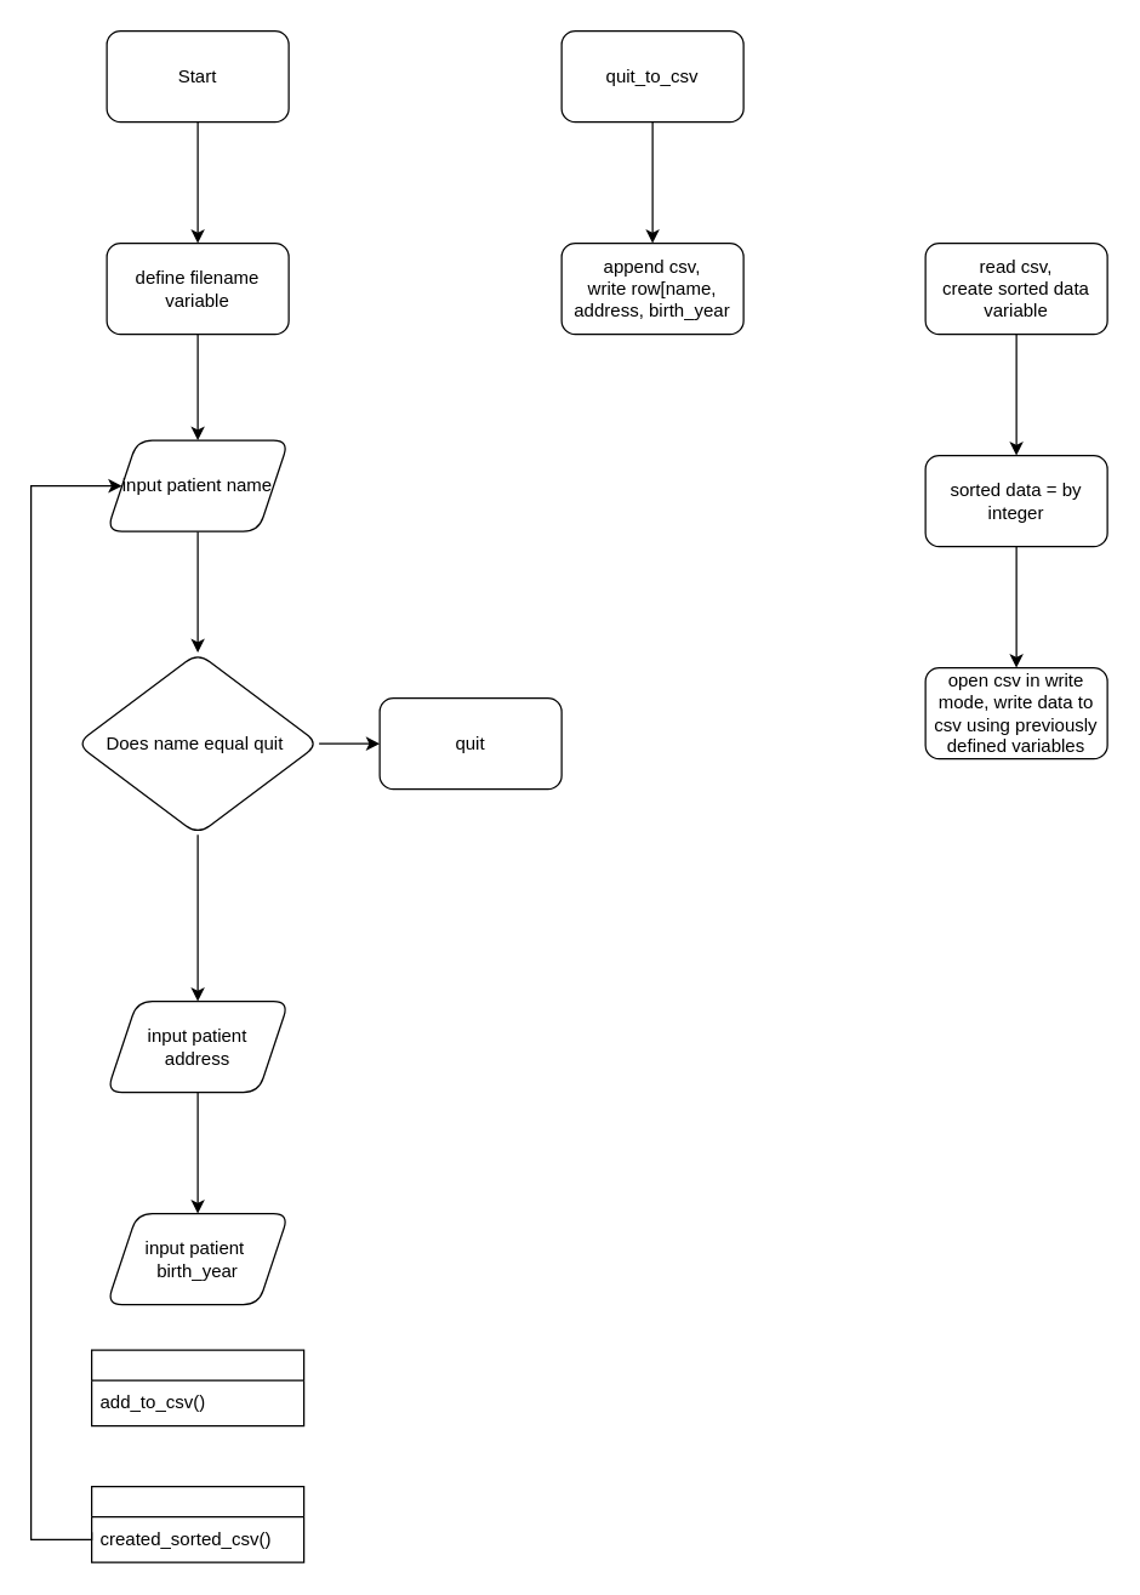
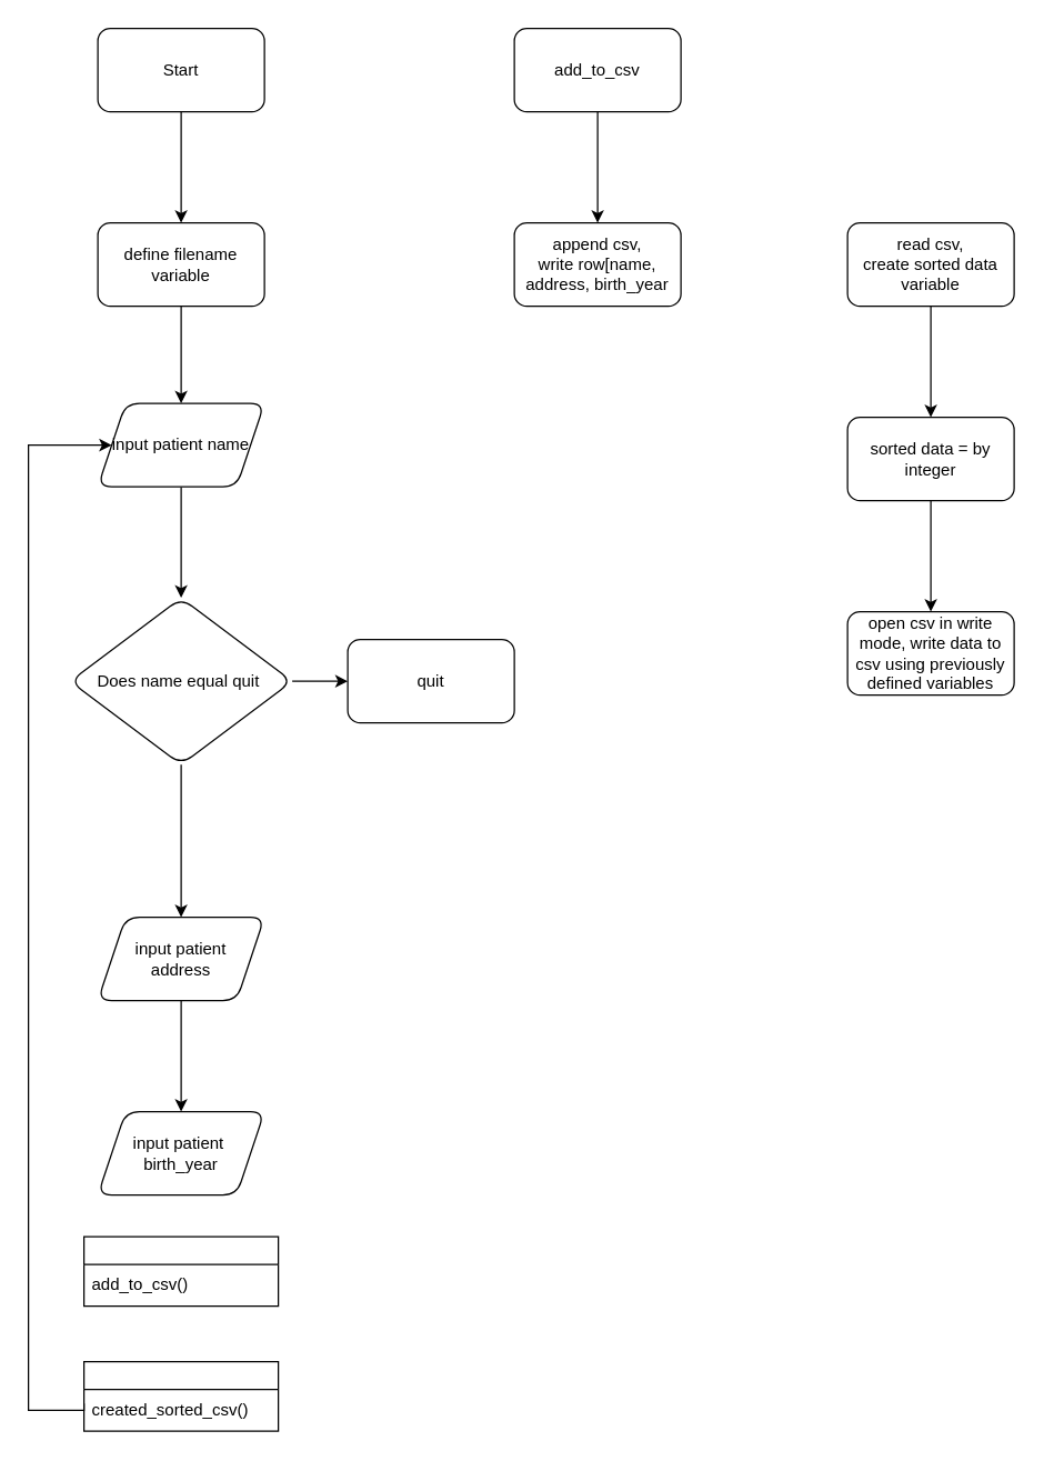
  <mxCell id="0" />
  <mxCell id="1" parent="0" />
  <mxCell id="2" value="" style="edgeStyle=orthogonalEdgeStyle;rounded=0;orthogonalLoop=1;jettySize=auto;html=1;" edge="1" parent="1" source="3" target="5"><mxGeometry relative="1" as="geometry" /></mxCell>
  <mxCell id="3" value="Start" style="rounded=1;whiteSpace=wrap;html=1;" vertex="1" parent="1"><mxGeometry x="70" y="20" width="120" height="60" as="geometry" /></mxCell>
  <mxCell id="4" value="" style="edgeStyle=orthogonalEdgeStyle;rounded=0;orthogonalLoop=1;jettySize=auto;html=1;" edge="1" parent="1" source="13" target="8"><mxGeometry relative="1" as="geometry" /></mxCell>
  <mxCell id="5" value="define filename variable" style="whiteSpace=wrap;html=1;rounded=1;" vertex="1" parent="1"><mxGeometry x="70" y="160" width="120" height="60" as="geometry" /></mxCell>
  <mxCell id="6" value="" style="edgeStyle=orthogonalEdgeStyle;rounded=0;orthogonalLoop=1;jettySize=auto;html=1;" edge="1" parent="1" source="8" target="9"><mxGeometry relative="1" as="geometry" /></mxCell>
  <mxCell id="7" value="" style="edgeStyle=orthogonalEdgeStyle;rounded=0;orthogonalLoop=1;jettySize=auto;html=1;" edge="1" parent="1" source="8" target="11"><mxGeometry relative="1" as="geometry" /></mxCell>
  <mxCell id="8" value="Does name equal quit&amp;nbsp;" style="rhombus;whiteSpace=wrap;html=1;rounded=1;" vertex="1" parent="1"><mxGeometry x="50" y="430" width="160" height="120" as="geometry" /></mxCell>
  <mxCell id="9" value="quit" style="whiteSpace=wrap;html=1;rounded=1;" vertex="1" parent="1"><mxGeometry x="250" y="460" width="120" height="60" as="geometry" /></mxCell>
  <mxCell id="10" value="" style="edgeStyle=orthogonalEdgeStyle;rounded=0;orthogonalLoop=1;jettySize=auto;html=1;" edge="1" parent="1" source="11" target="14"><mxGeometry relative="1" as="geometry" /></mxCell>
  <mxCell id="11" value="input patient&lt;br&gt;address" style="shape=parallelogram;perimeter=parallelogramPerimeter;whiteSpace=wrap;html=1;fixedSize=1;rounded=1;" vertex="1" parent="1"><mxGeometry x="70" y="660" width="120" height="60" as="geometry" /></mxCell>
  <mxCell id="12" value="" style="edgeStyle=orthogonalEdgeStyle;rounded=0;orthogonalLoop=1;jettySize=auto;html=1;" edge="1" parent="1" source="5" target="13"><mxGeometry relative="1" as="geometry"><mxPoint x="130" y="220" as="sourcePoint" /><mxPoint x="130" y="430" as="targetPoint" /></mxGeometry></mxCell>
  <mxCell id="13" value="input patient name" style="shape=parallelogram;perimeter=parallelogramPerimeter;whiteSpace=wrap;html=1;fixedSize=1;rounded=1;" vertex="1" parent="1"><mxGeometry x="70" y="290" width="120" height="60" as="geometry" /></mxCell>
  <mxCell id="14" value="input patient&amp;nbsp;&lt;br&gt;birth_year" style="shape=parallelogram;perimeter=parallelogramPerimeter;whiteSpace=wrap;html=1;fixedSize=1;rounded=1;" vertex="1" parent="1"><mxGeometry x="70" y="800" width="120" height="60" as="geometry" /></mxCell>
  <mxCell id="15" value="" style="swimlane;fontStyle=0;childLayout=stackLayout;horizontal=1;startSize=20;horizontalStack=0;resizeParent=1;resizeParentMax=0;resizeLast=0;collapsible=1;marginBottom=0;whiteSpace=wrap;html=1;" vertex="1" parent="1"><mxGeometry x="60" y="890" width="140" height="50" as="geometry" /></mxCell>
  <mxCell id="16" value="add_to_csv()" style="text;strokeColor=none;fillColor=none;align=left;verticalAlign=middle;spacingLeft=4;spacingRight=4;overflow=hidden;points=[[0,0.5],[1,0.5]];portConstraint=eastwest;rotatable=0;whiteSpace=wrap;html=1;" vertex="1" parent="15"><mxGeometry y="20" width="140" height="30" as="geometry" /></mxCell>
  <mxCell id="17" value="" style="swimlane;fontStyle=0;childLayout=stackLayout;horizontal=1;startSize=20;horizontalStack=0;resizeParent=1;resizeParentMax=0;resizeLast=0;collapsible=1;marginBottom=0;whiteSpace=wrap;html=1;" vertex="1" parent="1"><mxGeometry x="60" y="980" width="140" height="50" as="geometry" /></mxCell>
  <mxCell id="18" value="created_sorted_csv()" style="text;strokeColor=none;fillColor=none;align=left;verticalAlign=middle;spacingLeft=4;spacingRight=4;overflow=hidden;points=[[0,0.5],[1,0.5]];portConstraint=eastwest;rotatable=0;whiteSpace=wrap;html=1;" vertex="1" parent="17"><mxGeometry y="20" width="140" height="30" as="geometry" /></mxCell>
  <mxCell id="19" value="" style="edgeStyle=orthogonalEdgeStyle;rounded=0;orthogonalLoop=1;jettySize=auto;html=1;" edge="1" parent="1" source="20" target="21"><mxGeometry relative="1" as="geometry" /></mxCell>
- <mxCell id="20" value="quit_to_csv" style="rounded=1;whiteSpace=wrap;html=1;" vertex="1" parent="1"><mxGeometry x="370" y="20" width="120" height="60" as="geometry" /></mxCell>
+ <mxCell id="20" value="add_to_csv" style="rounded=1;whiteSpace=wrap;html=1;" vertex="1" parent="1"><mxGeometry x="370" y="20" width="120" height="60" as="geometry" /></mxCell>
  <mxCell id="21" value="append csv,&lt;br&gt;write row[name, address, birth_year" style="whiteSpace=wrap;html=1;rounded=1;" vertex="1" parent="1"><mxGeometry x="370" y="160" width="120" height="60" as="geometry" /></mxCell>
  <mxCell id="22" value="" style="edgeStyle=orthogonalEdgeStyle;rounded=0;orthogonalLoop=1;jettySize=auto;html=1;" edge="1" parent="1" source="23" target="25"><mxGeometry relative="1" as="geometry" /></mxCell>
  <mxCell id="23" value="read csv,&lt;br&gt;create sorted data variable" style="whiteSpace=wrap;html=1;rounded=1;" vertex="1" parent="1"><mxGeometry x="610" y="160" width="120" height="60" as="geometry" /></mxCell>
  <mxCell id="24" value="" style="edgeStyle=orthogonalEdgeStyle;rounded=0;orthogonalLoop=1;jettySize=auto;html=1;" edge="1" parent="1" source="25" target="26"><mxGeometry relative="1" as="geometry" /></mxCell>
  <mxCell id="25" value="sorted data = by integer" style="whiteSpace=wrap;html=1;rounded=1;" vertex="1" parent="1"><mxGeometry x="610" y="300" width="120" height="60" as="geometry" /></mxCell>
  <mxCell id="26" value="open csv in write mode, write data to csv using previously defined variables" style="whiteSpace=wrap;html=1;rounded=1;" vertex="1" parent="1"><mxGeometry x="610" y="440" width="120" height="60" as="geometry" /></mxCell>
  <mxCell id="27" style="edgeStyle=orthogonalEdgeStyle;rounded=0;orthogonalLoop=1;jettySize=auto;html=1;" edge="1" parent="1"><mxGeometry relative="1" as="geometry"><mxPoint x="60" y="1010" as="sourcePoint" /><mxPoint x="80" y="320" as="targetPoint" /><Array as="points"><mxPoint x="20" y="1015" /><mxPoint x="20" y="320" /></Array></mxGeometry></mxCell>
